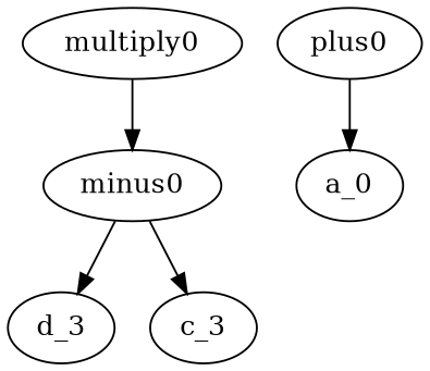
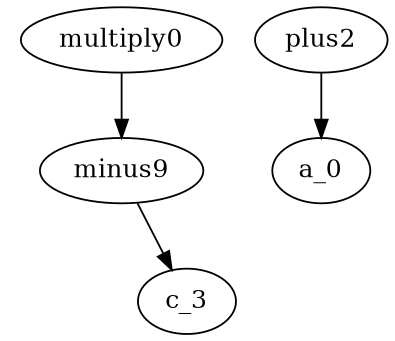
  digraph {
    multiply0
-   minus0
-   d_3
+   minus0 [label=minus9]
    n4 [label=c_3]
-   plus0
+   plus0 [label=plus2]
    a_0
    multiply0 -> minus0
-   minus0 -> d_3
    minus0 -> n4
    plus0 -> a_0
  }
